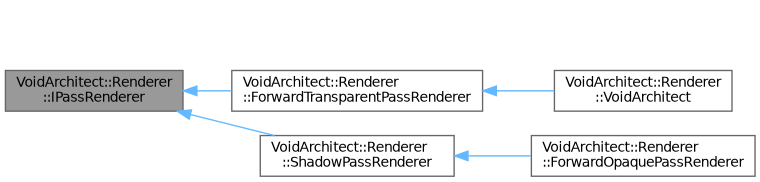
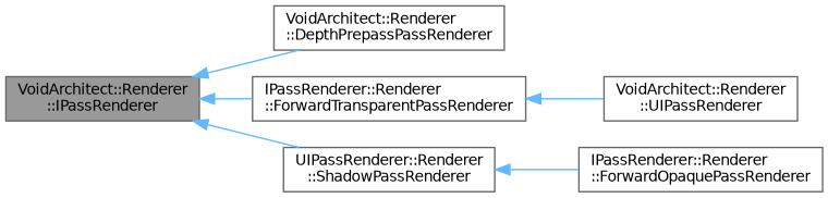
  digraph {
    rankdir=LR
    node [color=gray40 fillcolor=white fontname=Helvetica fontsize=10 shape=box style=filled]
    edge [color=steelblue1 dir=back fontname=Helvetica fontsize=10 labelfontname=Helvetica labelfontsize=10 style=solid]
    n1 [fillcolor=grey60 fontcolor=black height=0.2 label="VoidArchitect::Renderer\l::IPassRenderer" width=0.4]
-   n3 [height=0.2 label="VoidArchitect::Renderer\l::ForwardTransparentPassRenderer" width=0.4]
-   n4 [height=0.2 label="VoidArchitect::Renderer\l::ShadowPassRenderer" width=0.4]
-   n5 [height=0.2 label="VoidArchitect::Renderer\l::ForwardOpaquePassRenderer" width=0.4]
-   n6 [height=0.2 label="VoidArchitect::Renderer\l::VoidArchitect" width=0.4]
+   n2 [height=0.2 label="VoidArchitect::Renderer\l::DepthPrepassPassRenderer" width=0.4]
+   n3 [height=0.2 label="IPassRenderer::Renderer\l::ForwardTransparentPassRenderer" width=0.4]
+   n4 [height=0.2 label="UIPassRenderer::Renderer\l::ShadowPassRenderer" width=0.4]
+   n5 [height=0.2 label="IPassRenderer::Renderer\l::ForwardOpaquePassRenderer" width=0.4]
+   n6 [height=0.2 label="VoidArchitect::Renderer\l::UIPassRenderer" width=0.4]
+   n1 -> n2
    n1 -> n3
    n1 -> n4
    n3 -> n6
    n4 -> n5
  }
